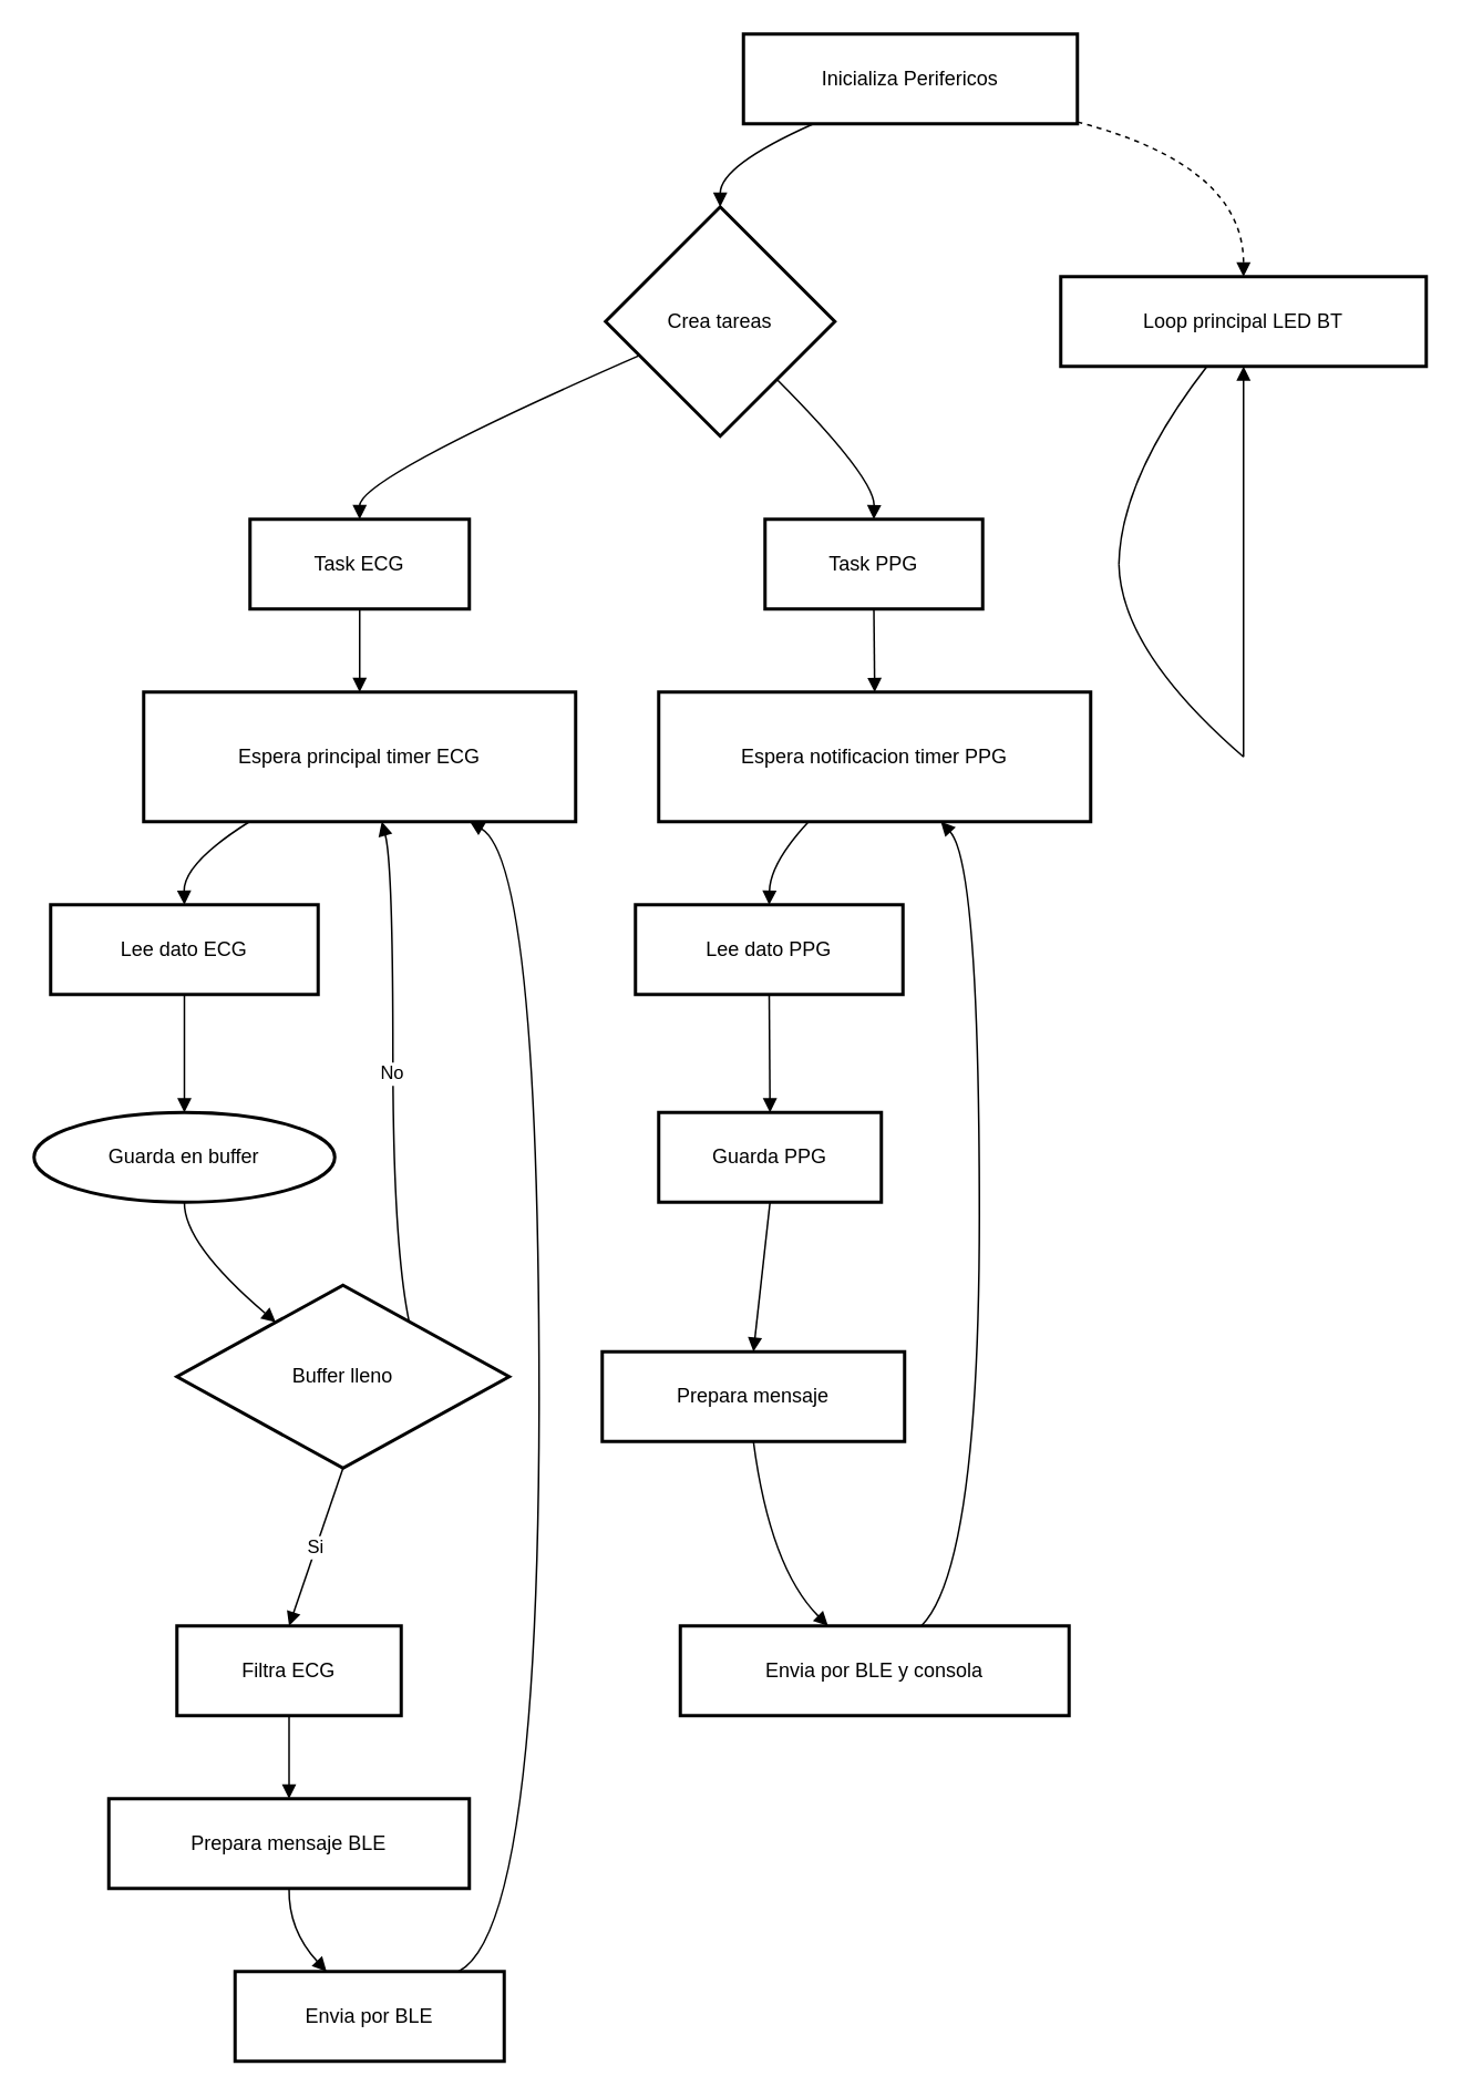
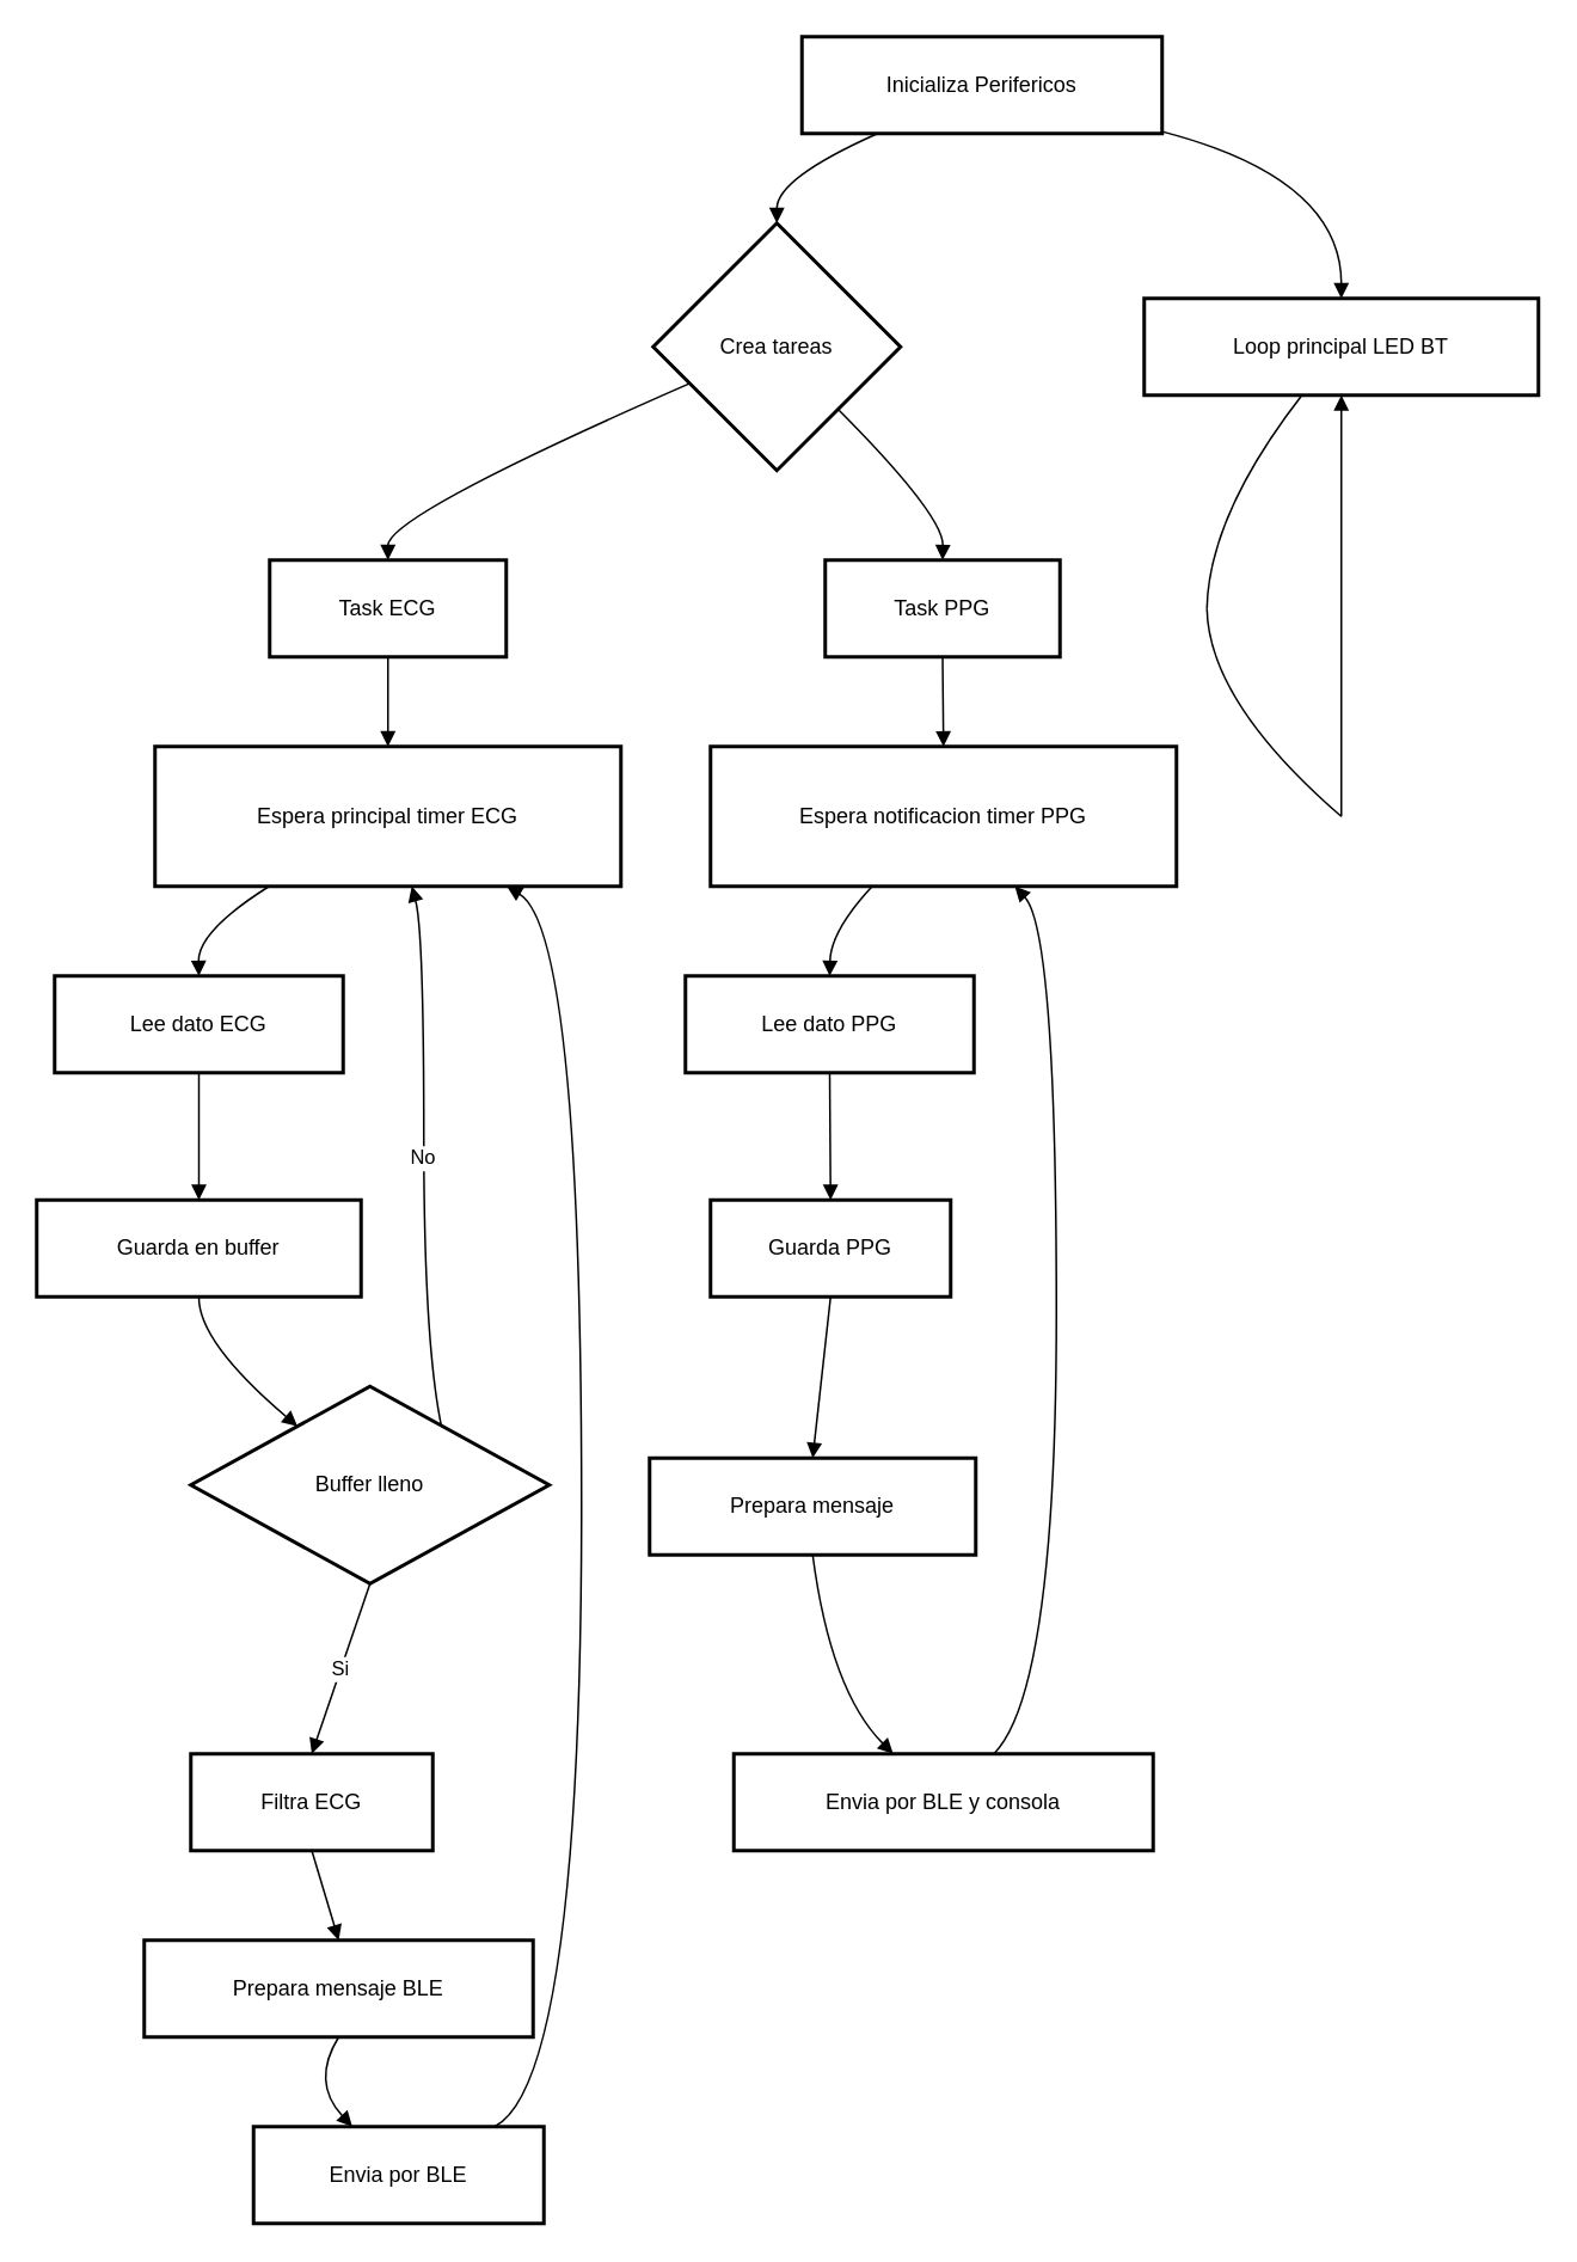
  <mxCell id="0" />
  <mxCell id="1" parent="0" />
  <mxCell id="2" value="Inicializa Perifericos" style="whiteSpace=wrap;strokeWidth=2;" vertex="1" parent="1"><mxGeometry x="447" y="20" width="201" height="54" as="geometry" /></mxCell>
  <mxCell id="3" value="Crea tareas" style="rhombus;strokeWidth=2;whiteSpace=wrap;" vertex="1" parent="1"><mxGeometry x="364" y="124" width="138" height="138" as="geometry" /></mxCell>
  <mxCell id="4" value="Task ECG" style="whiteSpace=wrap;strokeWidth=2;" vertex="1" parent="1"><mxGeometry x="150" y="312" width="132" height="54" as="geometry" /></mxCell>
  <mxCell id="5" value="Task PPG" style="whiteSpace=wrap;strokeWidth=2;" vertex="1" parent="1"><mxGeometry x="460" y="312" width="131" height="54" as="geometry" /></mxCell>
  <mxCell id="6" value="Espera principal timer ECG" style="whiteSpace=wrap;strokeWidth=2;" vertex="1" parent="1"><mxGeometry x="86" y="416" width="260" height="78" as="geometry" /></mxCell>
  <mxCell id="7" value="Lee dato ECG" style="whiteSpace=wrap;strokeWidth=2;" vertex="1" parent="1"><mxGeometry x="30" y="544" width="161" height="54" as="geometry" /></mxCell>
- <mxCell id="8" value="Guarda en buffer" style="ellipse;whiteSpace=wrap;strokeWidth=2;" vertex="1" parent="1"><mxGeometry x="20" y="669" width="181" height="54" as="geometry" /></mxCell>
+ <mxCell id="8" value="Guarda en buffer" style="whiteSpace=wrap;strokeWidth=2;" vertex="1" parent="1"><mxGeometry x="20" y="669" width="181" height="54" as="geometry" /></mxCell>
  <mxCell id="9" value="Buffer lleno" style="rhombus;strokeWidth=2;whiteSpace=wrap;" vertex="1" parent="1"><mxGeometry x="106" y="773" width="200" height="110" as="geometry" /></mxCell>
  <mxCell id="10" value="Filtra ECG" style="whiteSpace=wrap;strokeWidth=2;" vertex="1" parent="1"><mxGeometry x="106" y="978" width="135" height="54" as="geometry" /></mxCell>
- <mxCell id="11" value="Prepara mensaje BLE" style="whiteSpace=wrap;strokeWidth=2;" vertex="1" parent="1"><mxGeometry x="65" y="1082" width="217" height="54" as="geometry" /></mxCell>
+ <mxCell id="11" value="Prepara mensaje BLE" style="whiteSpace=wrap;strokeWidth=2;" vertex="1" parent="1"><mxGeometry x="80" y="1082" width="217" height="54" as="geometry" /></mxCell>
  <mxCell id="12" value="Envia por BLE" style="whiteSpace=wrap;strokeWidth=2;" vertex="1" parent="1"><mxGeometry x="141" y="1186" width="162" height="54" as="geometry" /></mxCell>
  <mxCell id="13" value="Espera notificacion timer PPG" style="whiteSpace=wrap;strokeWidth=2;" vertex="1" parent="1"><mxGeometry x="396" y="416" width="260" height="78" as="geometry" /></mxCell>
  <mxCell id="14" value="Lee dato PPG" style="whiteSpace=wrap;strokeWidth=2;" vertex="1" parent="1"><mxGeometry x="382" y="544" width="161" height="54" as="geometry" /></mxCell>
  <mxCell id="15" value="Guarda PPG" style="whiteSpace=wrap;strokeWidth=2;" vertex="1" parent="1"><mxGeometry x="396" y="669" width="134" height="54" as="geometry" /></mxCell>
  <mxCell id="16" value="Prepara mensaje" style="whiteSpace=wrap;strokeWidth=2;" vertex="1" parent="1"><mxGeometry x="362" y="813" width="182" height="54" as="geometry" /></mxCell>
  <mxCell id="17" value="Envia por BLE y consola" style="whiteSpace=wrap;strokeWidth=2;" vertex="1" parent="1"><mxGeometry x="409" y="978" width="234" height="54" as="geometry" /></mxCell>
  <mxCell id="18" value="Loop principal LED BT" style="whiteSpace=wrap;strokeWidth=2;" vertex="1" parent="1"><mxGeometry x="638" y="166" width="220" height="54" as="geometry" /></mxCell>
  <mxCell id="19" value="" style="whiteSpace=wrap;strokeWidth=2;" vertex="1" parent="1"><mxGeometry x="673" y="339" as="geometry" /></mxCell>
  <mxCell id="20" value="" style="whiteSpace=wrap;strokeWidth=2;" vertex="1" parent="1"><mxGeometry x="748" y="455" as="geometry" /></mxCell>
  <mxCell id="21" value="" style="curved=1;startArrow=none;endArrow=block;exitX=0.21;exitY=1;entryX=0.5;entryY=0;rounded=0;" edge="1" parent="1" source="2" target="3"><mxGeometry relative="1" as="geometry"><Array as="points"><mxPoint x="433" y="99" /></Array></mxGeometry></mxCell>
  <mxCell id="22" value="" style="curved=1;startArrow=none;endArrow=block;exitX=0;exitY=0.71;entryX=0.5;entryY=-0.01;rounded=0;" edge="1" parent="1" source="3" target="4"><mxGeometry relative="1" as="geometry"><Array as="points"><mxPoint x="216" y="287" /></Array></mxGeometry></mxCell>
  <mxCell id="23" value="" style="curved=1;startArrow=none;endArrow=block;exitX=0.99;exitY=1;entryX=0.5;entryY=-0.01;rounded=0;" edge="1" parent="1" source="3" target="5"><mxGeometry relative="1" as="geometry"><Array as="points"><mxPoint x="526" y="287" /></Array></mxGeometry></mxCell>
  <mxCell id="24" value="" style="curved=1;startArrow=none;endArrow=block;exitX=0.5;exitY=0.99;entryX=0.5;entryY=-0.01;rounded=0;" edge="1" parent="1" source="4" target="6"><mxGeometry relative="1" as="geometry"><Array as="points" /></mxGeometry></mxCell>
  <mxCell id="25" value="" style="curved=1;startArrow=none;endArrow=block;exitX=0.25;exitY=0.99;entryX=0.5;entryY=-0.01;rounded=0;" edge="1" parent="1" source="6" target="7"><mxGeometry relative="1" as="geometry"><Array as="points"><mxPoint x="110" y="519" /></Array></mxGeometry></mxCell>
  <mxCell id="26" value="" style="curved=1;startArrow=none;endArrow=block;exitX=0.5;exitY=0.99;entryX=0.5;entryY=-0.01;rounded=0;" edge="1" parent="1" source="7" target="8"><mxGeometry relative="1" as="geometry"><Array as="points" /></mxGeometry></mxCell>
  <mxCell id="27" value="" style="curved=1;startArrow=none;endArrow=block;exitX=0.5;exitY=0.99;entryX=0.16;entryY=0;rounded=0;" edge="1" parent="1" source="8" target="9"><mxGeometry relative="1" as="geometry"><Array as="points"><mxPoint x="110" y="748" /></Array></mxGeometry></mxCell>
  <mxCell id="28" value="No" style="curved=1;startArrow=none;endArrow=block;exitX=0.83;exitY=0;entryX=0.55;entryY=0.99;rounded=0;" edge="1" parent="1" source="9" target="6"><mxGeometry relative="1" as="geometry"><Array as="points"><mxPoint x="236" y="748" /><mxPoint x="236" y="519" /></Array></mxGeometry></mxCell>
  <mxCell id="29" value="Si" style="curved=1;startArrow=none;endArrow=block;exitX=0.5;exitY=0.99;entryX=0.5;entryY=0;rounded=0;" edge="1" parent="1" source="9" target="10"><mxGeometry relative="1" as="geometry"><Array as="points" /></mxGeometry></mxCell>
  <mxCell id="30" value="" style="curved=1;startArrow=none;endArrow=block;exitX=0.5;exitY=1;entryX=0.5;entryY=0;rounded=0;" edge="1" parent="1" source="10" target="11"><mxGeometry relative="1" as="geometry"><Array as="points" /></mxGeometry></mxCell>
  <mxCell id="31" value="" style="curved=1;startArrow=none;endArrow=block;exitX=0.5;exitY=1;entryX=0.34;entryY=0;rounded=0;" edge="1" parent="1" source="11" target="12"><mxGeometry relative="1" as="geometry"><Array as="points"><mxPoint x="173" y="1161" /></Array></mxGeometry></mxCell>
  <mxCell id="32" value="" style="curved=1;startArrow=none;endArrow=block;exitX=0.83;exitY=0;entryX=0.75;entryY=0.99;rounded=0;" edge="1" parent="1" source="12" target="6"><mxGeometry relative="1" as="geometry"><Array as="points"><mxPoint x="324" y="1161" /><mxPoint x="324" y="519" /></Array></mxGeometry></mxCell>
  <mxCell id="33" value="" style="curved=1;startArrow=none;endArrow=block;exitX=0.5;exitY=0.99;entryX=0.5;entryY=-0.01;rounded=0;" edge="1" parent="1" source="5" target="13"><mxGeometry relative="1" as="geometry"><Array as="points" /></mxGeometry></mxCell>
  <mxCell id="34" value="" style="curved=1;startArrow=none;endArrow=block;exitX=0.35;exitY=0.99;entryX=0.5;entryY=-0.01;rounded=0;" edge="1" parent="1" source="13" target="14"><mxGeometry relative="1" as="geometry"><Array as="points"><mxPoint x="463" y="519" /></Array></mxGeometry></mxCell>
  <mxCell id="35" value="" style="curved=1;startArrow=none;endArrow=block;exitX=0.5;exitY=0.99;entryX=0.5;entryY=-0.01;rounded=0;" edge="1" parent="1" source="14" target="15"><mxGeometry relative="1" as="geometry"><Array as="points" /></mxGeometry></mxCell>
  <mxCell id="36" value="" style="curved=1;startArrow=none;endArrow=block;exitX=0.5;exitY=0.99;entryX=0.5;entryY=0;rounded=0;" edge="1" parent="1" source="15" target="16"><mxGeometry relative="1" as="geometry"><Array as="points" /></mxGeometry></mxCell>
  <mxCell id="37" value="" style="curved=1;startArrow=none;endArrow=block;exitX=0.5;exitY=1;entryX=0.38;entryY=0;rounded=0;" edge="1" parent="1" source="16" target="17"><mxGeometry relative="1" as="geometry"><Array as="points"><mxPoint x="463" y="943" /></Array></mxGeometry></mxCell>
  <mxCell id="38" value="" style="curved=1;startArrow=none;endArrow=block;exitX=0.62;exitY=0;entryX=0.65;entryY=0.99;rounded=0;" edge="1" parent="1" source="17" target="13"><mxGeometry relative="1" as="geometry"><Array as="points"><mxPoint x="589" y="943" /><mxPoint x="589" y="519" /></Array></mxGeometry></mxCell>
- <mxCell id="39" value="" style="curved=1;startArrow=none;endArrow=block;exitX=1;exitY=0.98;entryX=0.5;entryY=0;rounded=0;dashed=1;" edge="1" parent="1" source="2" target="18"><mxGeometry relative="1" as="geometry"><Array as="points"><mxPoint x="748" y="99" /></Array></mxGeometry></mxCell>
+ <mxCell id="39" value="" style="curved=1;startArrow=none;endArrow=block;exitX=1;exitY=0.98;entryX=0.5;entryY=0;rounded=0;" edge="1" parent="1" source="2" target="18"><mxGeometry relative="1" as="geometry"><Array as="points"><mxPoint x="748" y="99" /></Array></mxGeometry></mxCell>
  <mxCell id="40" value="" style="curved=1;startArrow=none;endArrow=none;exitX=0.4;exitY=1;entryX=Infinity;entryY=-Infinity;rounded=0;" edge="1" parent="1" source="18" target="19"><mxGeometry relative="1" as="geometry"><Array as="points"><mxPoint x="674" y="287" /></Array></mxGeometry></mxCell>
  <mxCell id="41" value="" style="curved=1;startArrow=none;endArrow=none;exitX=Infinity;exitY=-Infinity;entryX=-Infinity;entryY=-Infinity;rounded=0;" edge="1" parent="1" source="19" target="20"><mxGeometry relative="1" as="geometry"><Array as="points"><mxPoint x="674" y="391" /></Array></mxGeometry></mxCell>
  <mxCell id="42" value="" style="curved=1;startArrow=none;endArrow=block;exitX=-Infinity;exitY=-Infinity;entryX=0.5;entryY=1;rounded=0;" edge="1" parent="1" source="20" target="18"><mxGeometry relative="1" as="geometry"><Array as="points" /></mxGeometry></mxCell>
